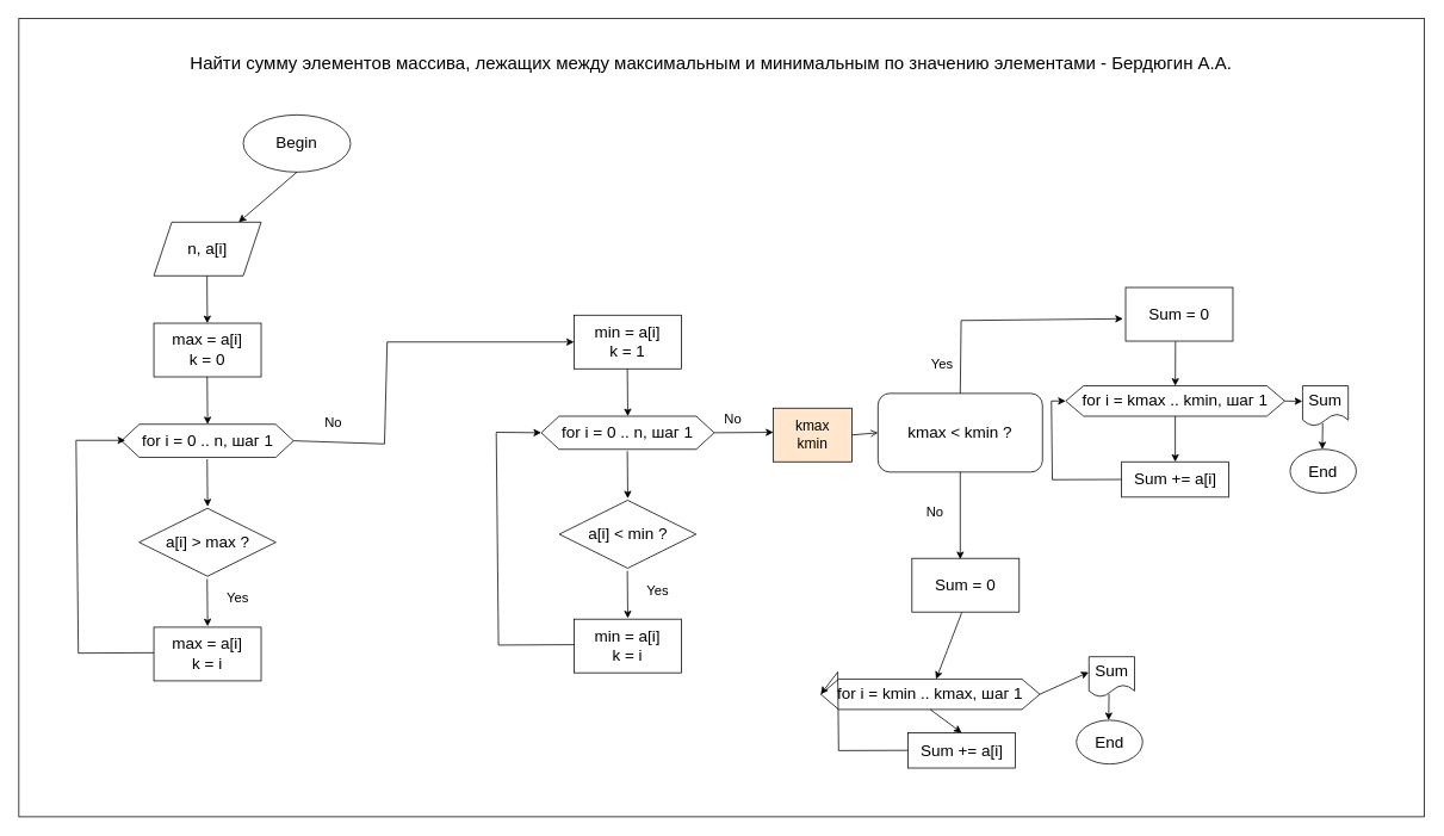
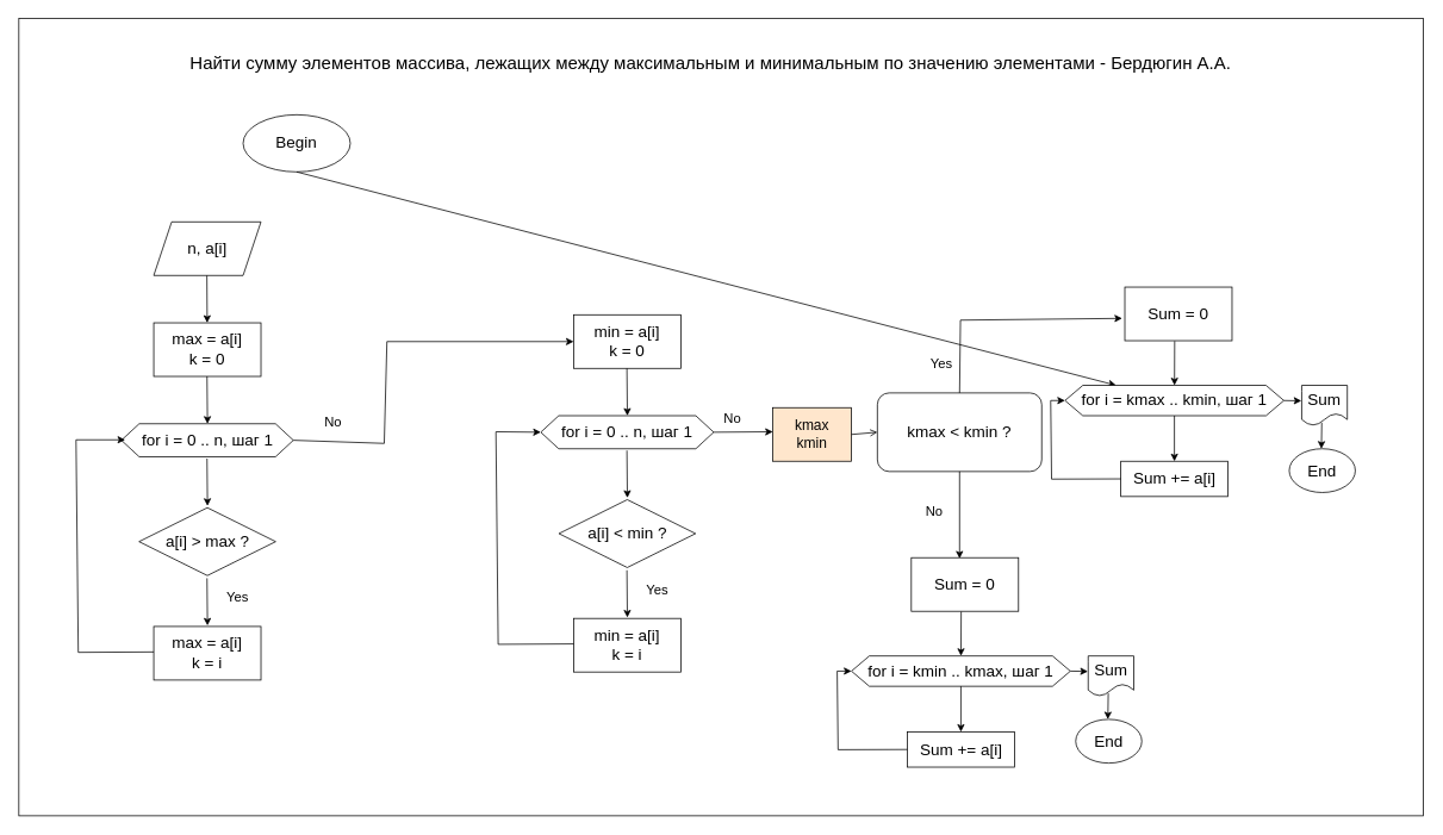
  <mxCell id="0" />
  <mxCell id="1" parent="0" />
  <mxCell id="2" value="" style="rounded=0;whiteSpace=wrap;html=1;" vertex="1" parent="1"><mxGeometry x="20" y="20" width="1572" height="893" as="geometry" /></mxCell>
  <mxCell id="3" value="Begin" style="ellipse;whiteSpace=wrap;html=1;fontSize=18;" vertex="1" parent="1"><mxGeometry x="271" y="128" width="120" height="64" as="geometry" /></mxCell>
  <mxCell id="4" value="n, a[i]" style="shape=parallelogram;perimeter=parallelogramPerimeter;whiteSpace=wrap;html=1;fixedSize=1;fontSize=18;" vertex="1" parent="1"><mxGeometry x="171" y="248" width="120" height="60" as="geometry" /></mxCell>
- <mxCell id="5" value="" style="endArrow=classic;html=1;rounded=0;exitX=0.5;exitY=1;exitDx=0;exitDy=0;" edge="1" parent="1" source="3" target="4"><mxGeometry width="50" height="50" relative="1" as="geometry"><mxPoint x="223" y="349" as="sourcePoint" /><mxPoint x="273" y="299" as="targetPoint" /></mxGeometry></mxCell>
+ <mxCell id="5" value="" style="endArrow=classic;html=1;rounded=0;exitX=0.5;exitY=1;exitDx=0;exitDy=0;" edge="1" parent="1" source="3" target="38"><mxGeometry width="50" height="50" relative="1" as="geometry"><mxPoint x="223" y="349" as="sourcePoint" /><mxPoint x="273" y="299" as="targetPoint" /></mxGeometry></mxCell>
  <mxCell id="6" value="" style="endArrow=classic;html=1;rounded=0;exitX=0.5;exitY=1;exitDx=0;exitDy=0;" edge="1" parent="1" target="7"><mxGeometry width="50" height="50" relative="1" as="geometry"><mxPoint x="230.5" y="308" as="sourcePoint" /><mxPoint x="230.5" y="364" as="targetPoint" /></mxGeometry></mxCell>
  <mxCell id="7" value="max = a[i]&lt;br&gt;k = 0" style="rounded=0;whiteSpace=wrap;html=1;fontSize=18;" vertex="1" parent="1"><mxGeometry x="171" y="361" width="120" height="60" as="geometry" /></mxCell>
  <mxCell id="8" value="" style="endArrow=classic;html=1;rounded=0;exitX=0.5;exitY=1;exitDx=0;exitDy=0;" edge="1" parent="1"><mxGeometry width="50" height="50" relative="1" as="geometry"><mxPoint x="230.63" y="421" as="sourcePoint" /><mxPoint x="231.13" y="474" as="targetPoint" /></mxGeometry></mxCell>
  <mxCell id="9" value="Найти сумму элементов массива, лежащих между максимальным и минимальным по значению элементами - Бердюгин А.А." style="text;html=1;strokeColor=none;fillColor=none;align=center;verticalAlign=middle;whiteSpace=wrap;rounded=0;fontSize=20;" vertex="1" parent="1"><mxGeometry x="206" y="40" width="1177" height="58" as="geometry" /></mxCell>
  <mxCell id="10" value="&lt;font style=&quot;font-size: 18px;&quot;&gt;for i = 0 .. n, шаг 1&lt;/font&gt;" style="shape=hexagon;perimeter=hexagonPerimeter2;whiteSpace=wrap;html=1;fixedSize=1;" vertex="1" parent="1"><mxGeometry x="134.75" y="474" width="192.5" height="37" as="geometry" /></mxCell>
  <mxCell id="11" value="" style="endArrow=classic;html=1;rounded=0;exitX=0.5;exitY=1;exitDx=0;exitDy=0;" edge="1" parent="1"><mxGeometry width="50" height="50" relative="1" as="geometry"><mxPoint x="230.63" y="513" as="sourcePoint" /><mxPoint x="231.13" y="566" as="targetPoint" /></mxGeometry></mxCell>
  <mxCell id="12" value="a[i] &amp;gt; max ?" style="rhombus;whiteSpace=wrap;html=1;fontSize=18;" vertex="1" parent="1"><mxGeometry x="154.5" y="568" width="153" height="76" as="geometry" /></mxCell>
  <mxCell id="13" value="" style="endArrow=classic;html=1;rounded=0;exitX=0.5;exitY=1;exitDx=0;exitDy=0;" edge="1" parent="1"><mxGeometry width="50" height="50" relative="1" as="geometry"><mxPoint x="230.63" y="647" as="sourcePoint" /><mxPoint x="231.13" y="700" as="targetPoint" /></mxGeometry></mxCell>
  <mxCell id="14" value="Yes" style="text;html=1;strokeColor=none;fillColor=none;align=center;verticalAlign=middle;whiteSpace=wrap;rounded=0;fontSize=15;" vertex="1" parent="1"><mxGeometry x="235" y="653" width="60" height="30" as="geometry" /></mxCell>
  <mxCell id="15" value="" style="endArrow=classic;html=1;rounded=0;exitX=1;exitY=0.5;exitDx=0;exitDy=0;entryX=0;entryY=0.5;entryDx=0;entryDy=0;" edge="1" parent="1" source="10" target="19"><mxGeometry width="50" height="50" relative="1" as="geometry"><mxPoint x="361" y="496" as="sourcePoint" /><mxPoint x="394" y="492" as="targetPoint" /><Array as="points"><mxPoint x="429" y="496" /><mxPoint x="432" y="382" /></Array></mxGeometry></mxCell>
  <mxCell id="16" value="No" style="text;html=1;strokeColor=none;fillColor=none;align=center;verticalAlign=middle;whiteSpace=wrap;rounded=0;fontSize=15;" vertex="1" parent="1"><mxGeometry x="342" y="456" width="60" height="30" as="geometry" /></mxCell>
  <mxCell id="17" value="max = a[i]&lt;br&gt;k = i" style="rounded=0;whiteSpace=wrap;html=1;fontSize=18;" vertex="1" parent="1"><mxGeometry x="171" y="701" width="120" height="60" as="geometry" /></mxCell>
  <mxCell id="18" value="" style="endArrow=classic;html=1;rounded=0;exitX=0.004;exitY=0.609;exitDx=0;exitDy=0;exitPerimeter=0;" edge="1" parent="1"><mxGeometry width="50" height="50" relative="1" as="geometry"><mxPoint x="171" y="729.54" as="sourcePoint" /><mxPoint x="139" y="492" as="targetPoint" /><Array as="points"><mxPoint x="86.52" y="730" /><mxPoint x="84" y="492" /></Array></mxGeometry></mxCell>
- <mxCell id="19" value="min = a[i]&lt;br&gt;k = 1" style="rounded=0;whiteSpace=wrap;html=1;fontSize=18;" vertex="1" parent="1"><mxGeometry x="641" y="352" width="120" height="60" as="geometry" /></mxCell>
+ <mxCell id="19" value="min = a[i]&lt;br&gt;k = 0" style="rounded=0;whiteSpace=wrap;html=1;fontSize=18;" vertex="1" parent="1"><mxGeometry x="641" y="352" width="120" height="60" as="geometry" /></mxCell>
  <mxCell id="20" value="" style="endArrow=classic;html=1;rounded=0;exitX=0.5;exitY=1;exitDx=0;exitDy=0;" edge="1" parent="1"><mxGeometry width="50" height="50" relative="1" as="geometry"><mxPoint x="700.63" y="412" as="sourcePoint" /><mxPoint x="701.13" y="465" as="targetPoint" /></mxGeometry></mxCell>
  <mxCell id="21" value="&lt;font style=&quot;font-size: 18px;&quot;&gt;for i = 0 .. n, шаг 1&lt;/font&gt;" style="shape=hexagon;perimeter=hexagonPerimeter2;whiteSpace=wrap;html=1;fixedSize=1;" vertex="1" parent="1"><mxGeometry x="604.25" y="465" width="193.5" height="37" as="geometry" /></mxCell>
  <mxCell id="22" value="" style="endArrow=classic;html=1;rounded=0;exitX=0.5;exitY=1;exitDx=0;exitDy=0;" edge="1" parent="1"><mxGeometry width="50" height="50" relative="1" as="geometry"><mxPoint x="700.63" y="504" as="sourcePoint" /><mxPoint x="701.13" y="557" as="targetPoint" /></mxGeometry></mxCell>
  <mxCell id="23" value="a[i] &amp;lt; min ?" style="rhombus;whiteSpace=wrap;html=1;fontSize=18;" vertex="1" parent="1"><mxGeometry x="624.5" y="559" width="153" height="76" as="geometry" /></mxCell>
  <mxCell id="24" value="" style="endArrow=classic;html=1;rounded=0;exitX=0.5;exitY=1;exitDx=0;exitDy=0;" edge="1" parent="1"><mxGeometry width="50" height="50" relative="1" as="geometry"><mxPoint x="700.63" y="638" as="sourcePoint" /><mxPoint x="701.13" y="691" as="targetPoint" /></mxGeometry></mxCell>
  <mxCell id="25" value="Yes" style="text;html=1;strokeColor=none;fillColor=none;align=center;verticalAlign=middle;whiteSpace=wrap;rounded=0;fontSize=15;" vertex="1" parent="1"><mxGeometry x="705" y="644" width="60" height="30" as="geometry" /></mxCell>
  <mxCell id="26" value="" style="endArrow=classic;html=1;rounded=0;exitX=1;exitY=0.5;exitDx=0;exitDy=0;" edge="1" parent="1" source="21"><mxGeometry width="50" height="50" relative="1" as="geometry"><mxPoint x="831" y="487" as="sourcePoint" /><mxPoint x="864" y="483" as="targetPoint" /></mxGeometry></mxCell>
  <mxCell id="27" value="No" style="text;html=1;strokeColor=none;fillColor=none;align=center;verticalAlign=middle;whiteSpace=wrap;rounded=0;fontSize=15;" vertex="1" parent="1"><mxGeometry x="788.5" y="453" width="60" height="30" as="geometry" /></mxCell>
  <mxCell id="28" value="min = a[i]&lt;br&gt;k = i" style="rounded=0;whiteSpace=wrap;html=1;fontSize=18;" vertex="1" parent="1"><mxGeometry x="641" y="692" width="120" height="60" as="geometry" /></mxCell>
  <mxCell id="29" value="" style="endArrow=classic;html=1;rounded=0;exitX=0.004;exitY=0.609;exitDx=0;exitDy=0;exitPerimeter=0;entryX=0;entryY=0.5;entryDx=0;entryDy=0;" edge="1" parent="1" target="21"><mxGeometry width="50" height="50" relative="1" as="geometry"><mxPoint x="641" y="720.54" as="sourcePoint" /><mxPoint x="613" y="483" as="targetPoint" /><Array as="points"><mxPoint x="556.52" y="721" /><mxPoint x="554" y="483" /></Array></mxGeometry></mxCell>
  <mxCell id="30" value="kmax&lt;br style=&quot;border-color: var(--border-color); font-size: 16px;&quot;&gt;&lt;span style=&quot;font-size: 16px;&quot;&gt;kmin&lt;/span&gt;" style="rounded=0;whiteSpace=wrap;html=1;fontSize=16;fillColor=#ffe6cc;" vertex="1" parent="1"><mxGeometry x="864" y="456" width="88" height="60" as="geometry" /></mxCell>
  <mxCell id="31" value="&lt;font style=&quot;font-size: 18px;&quot;&gt;kmax &amp;lt; kmin ?&lt;/font&gt;" style="whiteSpace=wrap;html=1;rounded=1;" vertex="1" parent="1"><mxGeometry x="981" y="439.5" width="184" height="88" as="geometry" /></mxCell>
  <mxCell id="32" value="" style="endArrow=open;html=1;rounded=0;exitX=1;exitY=0.5;exitDx=0;exitDy=0;entryX=0;entryY=0.5;entryDx=0;entryDy=0;" edge="1" parent="1" source="30" target="31"><mxGeometry width="50" height="50" relative="1" as="geometry"><mxPoint x="944" y="592" as="sourcePoint" /><mxPoint x="994" y="542" as="targetPoint" /></mxGeometry></mxCell>
  <mxCell id="33" value="Yes" style="text;html=1;strokeColor=none;fillColor=none;align=center;verticalAlign=middle;whiteSpace=wrap;rounded=0;fontSize=15;" vertex="1" parent="1"><mxGeometry x="1023" y="391" width="60" height="30" as="geometry" /></mxCell>
  <mxCell id="34" value="" style="endArrow=classic;html=1;rounded=0;exitX=0.5;exitY=0;exitDx=0;exitDy=0;" edge="1" parent="1" source="31"><mxGeometry width="50" height="50" relative="1" as="geometry"><mxPoint x="1012.5" y="508.5" as="sourcePoint" /><mxPoint x="1255" y="356" as="targetPoint" /><Array as="points"><mxPoint x="1074" y="358" /></Array></mxGeometry></mxCell>
  <mxCell id="35" value="" style="endArrow=classic;html=1;rounded=0;exitX=0.5;exitY=1;exitDx=0;exitDy=0;" edge="1" parent="1" source="31"><mxGeometry width="50" height="50" relative="1" as="geometry"><mxPoint x="1106" y="654" as="sourcePoint" /><mxPoint x="1073" y="625" as="targetPoint" /></mxGeometry></mxCell>
  <mxCell id="36" value="&lt;font style=&quot;font-size: 18px;&quot;&gt;Sum = 0&lt;/font&gt;" style="rounded=0;whiteSpace=wrap;html=1;" vertex="1" parent="1"><mxGeometry x="1258" y="321" width="120" height="60" as="geometry" /></mxCell>
  <mxCell id="37" value="" style="endArrow=classic;html=1;rounded=0;exitX=0.465;exitY=1.007;exitDx=0;exitDy=0;exitPerimeter=0;" edge="1" parent="1" source="36" target="38"><mxGeometry width="50" height="50" relative="1" as="geometry"><mxPoint x="1420" y="530" as="sourcePoint" /><mxPoint x="1314" y="438" as="targetPoint" /></mxGeometry></mxCell>
  <mxCell id="38" value="&lt;font style=&quot;font-size: 18px;&quot;&gt;for i = kmax .. kmin, шаг 1&lt;/font&gt;" style="shape=hexagon;perimeter=hexagonPerimeter2;whiteSpace=wrap;html=1;fixedSize=1;" vertex="1" parent="1"><mxGeometry x="1191" y="431" width="245" height="34" as="geometry" /></mxCell>
  <mxCell id="39" value="&lt;font style=&quot;font-size: 18px;&quot;&gt;Sum += a[i]&lt;/font&gt;" style="rounded=0;whiteSpace=wrap;html=1;" vertex="1" parent="1"><mxGeometry x="1253.5" y="516" width="120" height="39.5" as="geometry" /></mxCell>
  <mxCell id="40" value="" style="endArrow=classic;html=1;rounded=0;exitX=0.5;exitY=1;exitDx=0;exitDy=0;entryX=0.5;entryY=0;entryDx=0;entryDy=0;" edge="1" parent="1" source="38" target="39"><mxGeometry width="50" height="50" relative="1" as="geometry"><mxPoint x="1420" y="528" as="sourcePoint" /><mxPoint x="1309" y="527" as="targetPoint" /></mxGeometry></mxCell>
  <mxCell id="41" value="" style="endArrow=classic;html=1;rounded=0;exitX=0;exitY=0.5;exitDx=0;exitDy=0;entryX=0;entryY=0.5;entryDx=0;entryDy=0;" edge="1" parent="1" source="39" target="38"><mxGeometry width="50" height="50" relative="1" as="geometry"><mxPoint x="1420" y="527" as="sourcePoint" /><mxPoint x="1470" y="477" as="targetPoint" /><Array as="points"><mxPoint x="1176" y="536" /><mxPoint x="1175" y="448" /></Array></mxGeometry></mxCell>
  <mxCell id="42" value="&lt;font style=&quot;font-size: 18px;&quot;&gt;Sum&lt;/font&gt;" style="shape=document;whiteSpace=wrap;html=1;boundedLbl=1;" vertex="1" parent="1"><mxGeometry x="1456" y="431" width="51" height="45" as="geometry" /></mxCell>
  <mxCell id="43" value="" style="endArrow=classic;html=1;rounded=0;exitX=1;exitY=0.5;exitDx=0;exitDy=0;entryX=-0.007;entryY=0.385;entryDx=0;entryDy=0;entryPerimeter=0;" edge="1" parent="1" source="38" target="42"><mxGeometry width="50" height="50" relative="1" as="geometry"><mxPoint x="1436" y="449" as="sourcePoint" /><mxPoint x="1486" y="399" as="targetPoint" /></mxGeometry></mxCell>
  <mxCell id="44" value="" style="endArrow=classic;html=1;rounded=0;exitX=0.44;exitY=0.931;exitDx=0;exitDy=0;exitPerimeter=0;" edge="1" parent="1" source="42"><mxGeometry width="50" height="50" relative="1" as="geometry"><mxPoint x="1512" y="437" as="sourcePoint" /><mxPoint x="1478" y="502" as="targetPoint" /></mxGeometry></mxCell>
  <mxCell id="45" value="No" style="text;html=1;strokeColor=none;fillColor=none;align=center;verticalAlign=middle;whiteSpace=wrap;rounded=0;fontSize=15;" vertex="1" parent="1"><mxGeometry x="1015" y="555.5" width="60" height="30" as="geometry" /></mxCell>
  <mxCell id="46" value="&lt;font style=&quot;font-size: 18px;&quot;&gt;End&lt;/font&gt;" style="ellipse;whiteSpace=wrap;html=1;" vertex="1" parent="1"><mxGeometry x="1442" y="502" width="74" height="49" as="geometry" /></mxCell>
  <mxCell id="47" value="&lt;font style=&quot;font-size: 18px;&quot;&gt;Sum = 0&lt;/font&gt;" style="rounded=0;whiteSpace=wrap;html=1;" vertex="1" parent="1"><mxGeometry x="1019" y="624" width="120" height="60" as="geometry" /></mxCell>
  <mxCell id="48" value="" style="endArrow=classic;html=1;rounded=0;exitX=0.465;exitY=1.007;exitDx=0;exitDy=0;exitPerimeter=0;" edge="1" parent="1" source="47" target="49"><mxGeometry width="50" height="50" relative="1" as="geometry"><mxPoint x="1181" y="833" as="sourcePoint" /><mxPoint x="1075" y="741" as="targetPoint" /></mxGeometry></mxCell>
- <mxCell id="49" value="&lt;font style=&quot;font-size: 18px;&quot;&gt;for i = kmin .. kmax, шаг 1&lt;/font&gt;" style="shape=hexagon;perimeter=hexagonPerimeter2;whiteSpace=wrap;html=1;fixedSize=1;" vertex="1" parent="1"><mxGeometry x="917" y="759" width="245" height="34" as="geometry" /></mxCell>
+ <mxCell id="49" value="&lt;font style=&quot;font-size: 18px;&quot;&gt;for i = kmin .. kmax, шаг 1&lt;/font&gt;" style="shape=hexagon;perimeter=hexagonPerimeter2;whiteSpace=wrap;html=1;fixedSize=1;" vertex="1" parent="1"><mxGeometry x="952" y="734" width="245" height="34" as="geometry" /></mxCell>
  <mxCell id="50" value="&lt;font style=&quot;font-size: 18px;&quot;&gt;Sum += a[i]&lt;/font&gt;" style="rounded=0;whiteSpace=wrap;html=1;" vertex="1" parent="1"><mxGeometry x="1014.5" y="819" width="120" height="39.5" as="geometry" /></mxCell>
  <mxCell id="51" value="" style="endArrow=classic;html=1;rounded=0;exitX=0.5;exitY=1;exitDx=0;exitDy=0;entryX=0.5;entryY=0;entryDx=0;entryDy=0;" edge="1" parent="1" source="49" target="50"><mxGeometry width="50" height="50" relative="1" as="geometry"><mxPoint x="1181" y="831" as="sourcePoint" /><mxPoint x="1070" y="830" as="targetPoint" /></mxGeometry></mxCell>
  <mxCell id="52" value="" style="endArrow=classic;html=1;rounded=0;exitX=0;exitY=0.5;exitDx=0;exitDy=0;entryX=0;entryY=0.5;entryDx=0;entryDy=0;" edge="1" parent="1" source="50" target="49"><mxGeometry width="50" height="50" relative="1" as="geometry"><mxPoint x="1181" y="830" as="sourcePoint" /><mxPoint x="1231" y="780" as="targetPoint" /><Array as="points"><mxPoint x="937" y="839" /><mxPoint x="936" y="751" /></Array></mxGeometry></mxCell>
  <mxCell id="53" value="&lt;font style=&quot;font-size: 18px;&quot;&gt;Sum&lt;/font&gt;" style="shape=document;whiteSpace=wrap;html=1;boundedLbl=1;" vertex="1" parent="1"><mxGeometry x="1217" y="734" width="51" height="45" as="geometry" /></mxCell>
  <mxCell id="54" value="" style="endArrow=classic;html=1;rounded=0;exitX=1;exitY=0.5;exitDx=0;exitDy=0;entryX=-0.007;entryY=0.385;entryDx=0;entryDy=0;entryPerimeter=0;" edge="1" parent="1" source="49" target="53"><mxGeometry width="50" height="50" relative="1" as="geometry"><mxPoint x="1197" y="752" as="sourcePoint" /><mxPoint x="1247" y="702" as="targetPoint" /></mxGeometry></mxCell>
  <mxCell id="55" value="" style="endArrow=classic;html=1;rounded=0;exitX=0.44;exitY=0.931;exitDx=0;exitDy=0;exitPerimeter=0;" edge="1" parent="1" source="53"><mxGeometry width="50" height="50" relative="1" as="geometry"><mxPoint x="1273" y="740" as="sourcePoint" /><mxPoint x="1239" y="805" as="targetPoint" /></mxGeometry></mxCell>
  <mxCell id="56" value="&lt;font style=&quot;font-size: 18px;&quot;&gt;End&lt;/font&gt;" style="ellipse;whiteSpace=wrap;html=1;" vertex="1" parent="1"><mxGeometry x="1203" y="805" width="74" height="49" as="geometry" /></mxCell>
